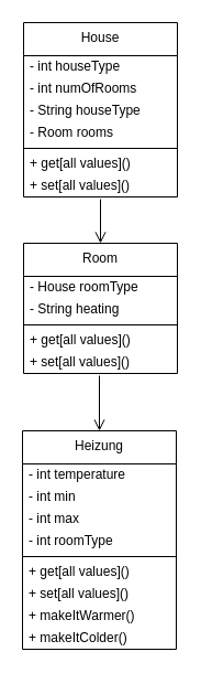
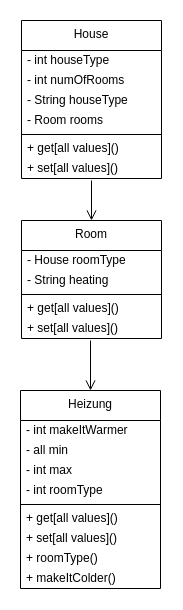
  <mxCell id="0" />
  <mxCell id="1" parent="0" />
  <mxCell id="2" value="Heizung" style="swimlane;fontStyle=0;align=center;verticalAlign=top;childLayout=stackLayout;horizontal=1;startSize=30;horizontalStack=0;resizeParent=1;resizeParentMax=0;resizeLast=0;collapsible=0;marginBottom=0;html=1;whiteSpace=wrap;" vertex="1" parent="1"><mxGeometry x="20" y="390" width="140" height="198" as="geometry" /></mxCell>
- <mxCell id="3" value="- int temperature" style="text;html=1;strokeColor=none;fillColor=none;align=left;verticalAlign=middle;spacingLeft=4;spacingRight=4;overflow=hidden;rotatable=0;points=[[0,0.5],[1,0.5]];portConstraint=eastwest;whiteSpace=wrap;" vertex="1" parent="2"><mxGeometry y="30" width="140" height="20" as="geometry" /></mxCell>
- <mxCell id="4" value="- int min" style="text;html=1;strokeColor=none;fillColor=none;align=left;verticalAlign=middle;spacingLeft=4;spacingRight=4;overflow=hidden;rotatable=0;points=[[0,0.5],[1,0.5]];portConstraint=eastwest;whiteSpace=wrap;" vertex="1" parent="2"><mxGeometry y="50" width="140" height="20" as="geometry" /></mxCell>
+ <mxCell id="3" value="- int makeItWarmer" style="text;html=1;strokeColor=none;fillColor=none;align=left;verticalAlign=middle;spacingLeft=4;spacingRight=4;overflow=hidden;rotatable=0;points=[[0,0.5],[1,0.5]];portConstraint=eastwest;whiteSpace=wrap;" vertex="1" parent="2"><mxGeometry y="30" width="140" height="20" as="geometry" /></mxCell>
+ <mxCell id="4" value="- all min" style="text;html=1;strokeColor=none;fillColor=none;align=left;verticalAlign=middle;spacingLeft=4;spacingRight=4;overflow=hidden;rotatable=0;points=[[0,0.5],[1,0.5]];portConstraint=eastwest;whiteSpace=wrap;" vertex="1" parent="2"><mxGeometry y="50" width="140" height="20" as="geometry" /></mxCell>
  <mxCell id="5" value="- int max" style="text;html=1;strokeColor=none;fillColor=none;align=left;verticalAlign=middle;spacingLeft=4;spacingRight=4;overflow=hidden;rotatable=0;points=[[0,0.5],[1,0.5]];portConstraint=eastwest;whiteSpace=wrap;" vertex="1" parent="2"><mxGeometry y="70" width="140" height="20" as="geometry" /></mxCell>
  <mxCell id="6" value="- int roomType" style="text;html=1;strokeColor=none;fillColor=none;align=left;verticalAlign=middle;spacingLeft=4;spacingRight=4;overflow=hidden;rotatable=0;points=[[0,0.5],[1,0.5]];portConstraint=eastwest;whiteSpace=wrap;" vertex="1" parent="2"><mxGeometry y="90" width="140" height="20" as="geometry" /></mxCell>
  <mxCell id="7" value="" style="line;strokeWidth=1;fillColor=none;align=left;verticalAlign=middle;spacingTop=-1;spacingLeft=3;spacingRight=3;rotatable=0;labelPosition=right;points=[];portConstraint=eastwest;" vertex="1" parent="2"><mxGeometry y="110" width="140" height="8" as="geometry" /></mxCell>
  <mxCell id="8" value="+ get[all values]()" style="text;html=1;strokeColor=none;fillColor=none;align=left;verticalAlign=middle;spacingLeft=4;spacingRight=4;overflow=hidden;rotatable=0;points=[[0,0.5],[1,0.5]];portConstraint=eastwest;whiteSpace=wrap;" vertex="1" parent="2"><mxGeometry y="118" width="140" height="20" as="geometry" /></mxCell>
  <mxCell id="9" value="+ set[all values]()" style="text;html=1;strokeColor=none;fillColor=none;align=left;verticalAlign=middle;spacingLeft=4;spacingRight=4;overflow=hidden;rotatable=0;points=[[0,0.5],[1,0.5]];portConstraint=eastwest;whiteSpace=wrap;" vertex="1" parent="2"><mxGeometry y="138" width="140" height="20" as="geometry" /></mxCell>
- <mxCell id="10" value="+ makeItWarmer()" style="text;html=1;strokeColor=none;fillColor=none;align=left;verticalAlign=middle;spacingLeft=4;spacingRight=4;overflow=hidden;rotatable=0;points=[[0,0.5],[1,0.5]];portConstraint=eastwest;whiteSpace=wrap;" vertex="1" parent="2"><mxGeometry y="158" width="140" height="20" as="geometry" /></mxCell>
+ <mxCell id="10" value="+ roomType()" style="text;html=1;strokeColor=none;fillColor=none;align=left;verticalAlign=middle;spacingLeft=4;spacingRight=4;overflow=hidden;rotatable=0;points=[[0,0.5],[1,0.5]];portConstraint=eastwest;whiteSpace=wrap;" vertex="1" parent="2"><mxGeometry y="158" width="140" height="20" as="geometry" /></mxCell>
  <mxCell id="11" value="+ makeItColder()" style="text;html=1;strokeColor=none;fillColor=none;align=left;verticalAlign=middle;spacingLeft=4;spacingRight=4;overflow=hidden;rotatable=0;points=[[0,0.5],[1,0.5]];portConstraint=eastwest;whiteSpace=wrap;" vertex="1" parent="2"><mxGeometry y="178" width="140" height="20" as="geometry" /></mxCell>
  <mxCell id="12" value="House" style="swimlane;fontStyle=0;align=center;verticalAlign=top;childLayout=stackLayout;horizontal=1;startSize=30;horizontalStack=0;resizeParent=1;resizeParentMax=0;resizeLast=0;collapsible=0;marginBottom=0;html=1;whiteSpace=wrap;" vertex="1" parent="1"><mxGeometry x="21" y="20" width="140" height="158" as="geometry" /></mxCell>
  <mxCell id="13" value="- int houseType" style="text;html=1;strokeColor=none;fillColor=none;align=left;verticalAlign=middle;spacingLeft=4;spacingRight=4;overflow=hidden;rotatable=0;points=[[0,0.5],[1,0.5]];portConstraint=eastwest;whiteSpace=wrap;" vertex="1" parent="12"><mxGeometry y="30" width="140" height="20" as="geometry" /></mxCell>
  <mxCell id="14" value="- int numOfRooms" style="text;html=1;strokeColor=none;fillColor=none;align=left;verticalAlign=middle;spacingLeft=4;spacingRight=4;overflow=hidden;rotatable=0;points=[[0,0.5],[1,0.5]];portConstraint=eastwest;whiteSpace=wrap;" vertex="1" parent="12"><mxGeometry y="50" width="140" height="20" as="geometry" /></mxCell>
  <mxCell id="15" value="- String houseType" style="text;html=1;strokeColor=none;fillColor=none;align=left;verticalAlign=middle;spacingLeft=4;spacingRight=4;overflow=hidden;rotatable=0;points=[[0,0.5],[1,0.5]];portConstraint=eastwest;whiteSpace=wrap;" vertex="1" parent="12"><mxGeometry y="70" width="140" height="20" as="geometry" /></mxCell>
  <mxCell id="16" value="- Room rooms" style="text;html=1;strokeColor=none;fillColor=none;align=left;verticalAlign=middle;spacingLeft=4;spacingRight=4;overflow=hidden;rotatable=0;points=[[0,0.5],[1,0.5]];portConstraint=eastwest;whiteSpace=wrap;" vertex="1" parent="12"><mxGeometry y="90" width="140" height="20" as="geometry" /></mxCell>
  <mxCell id="17" value="" style="line;strokeWidth=1;fillColor=none;align=left;verticalAlign=middle;spacingTop=-1;spacingLeft=3;spacingRight=3;rotatable=0;labelPosition=right;points=[];portConstraint=eastwest;" vertex="1" parent="12"><mxGeometry y="110" width="140" height="8" as="geometry" /></mxCell>
  <mxCell id="18" value="+ get[all values]()" style="text;html=1;strokeColor=none;fillColor=none;align=left;verticalAlign=middle;spacingLeft=4;spacingRight=4;overflow=hidden;rotatable=0;points=[[0,0.5],[1,0.5]];portConstraint=eastwest;whiteSpace=wrap;" vertex="1" parent="12"><mxGeometry y="118" width="140" height="20" as="geometry" /></mxCell>
  <mxCell id="19" value="+ set[all values]()" style="text;html=1;strokeColor=none;fillColor=none;align=left;verticalAlign=middle;spacingLeft=4;spacingRight=4;overflow=hidden;rotatable=0;points=[[0,0.5],[1,0.5]];portConstraint=eastwest;whiteSpace=wrap;" vertex="1" parent="12"><mxGeometry y="138" width="140" height="20" as="geometry" /></mxCell>
  <mxCell id="20" value="Room" style="swimlane;fontStyle=0;align=center;verticalAlign=top;childLayout=stackLayout;horizontal=1;startSize=30;horizontalStack=0;resizeParent=1;resizeParentMax=0;resizeLast=0;collapsible=0;marginBottom=0;html=1;whiteSpace=wrap;" vertex="1" parent="1"><mxGeometry x="21" y="220" width="140" height="118" as="geometry" /></mxCell>
  <mxCell id="21" value="- House roomType" style="text;html=1;strokeColor=none;fillColor=none;align=left;verticalAlign=middle;spacingLeft=4;spacingRight=4;overflow=hidden;rotatable=0;points=[[0,0.5],[1,0.5]];portConstraint=eastwest;whiteSpace=wrap;" vertex="1" parent="20"><mxGeometry y="30" width="140" height="20" as="geometry" /></mxCell>
  <mxCell id="22" value="- String heating" style="text;html=1;strokeColor=none;fillColor=none;align=left;verticalAlign=middle;spacingLeft=4;spacingRight=4;overflow=hidden;rotatable=0;points=[[0,0.5],[1,0.5]];portConstraint=eastwest;whiteSpace=wrap;" vertex="1" parent="20"><mxGeometry y="50" width="140" height="20" as="geometry" /></mxCell>
  <mxCell id="23" value="" style="line;strokeWidth=1;fillColor=none;align=left;verticalAlign=middle;spacingTop=-1;spacingLeft=3;spacingRight=3;rotatable=0;labelPosition=right;points=[];portConstraint=eastwest;" vertex="1" parent="20"><mxGeometry y="70" width="140" height="8" as="geometry" /></mxCell>
  <mxCell id="24" value="+ get[all values]()" style="text;html=1;strokeColor=none;fillColor=none;align=left;verticalAlign=middle;spacingLeft=4;spacingRight=4;overflow=hidden;rotatable=0;points=[[0,0.5],[1,0.5]];portConstraint=eastwest;whiteSpace=wrap;" vertex="1" parent="20"><mxGeometry y="78" width="140" height="20" as="geometry" /></mxCell>
  <mxCell id="25" value="+ set[all values]()" style="text;html=1;strokeColor=none;fillColor=none;align=left;verticalAlign=middle;spacingLeft=4;spacingRight=4;overflow=hidden;rotatable=0;points=[[0,0.5],[1,0.5]];portConstraint=eastwest;whiteSpace=wrap;" vertex="1" parent="20"><mxGeometry y="98" width="140" height="20" as="geometry" /></mxCell>
  <mxCell id="26" value="" style="endArrow=open;startArrow=none;endFill=0;startFill=0;endSize=8;html=1;verticalAlign=bottom;labelBackgroundColor=none;strokeWidth=1;rounded=0;entryX=0.5;entryY=0;entryDx=0;entryDy=0;" edge="1" parent="1" target="20"><mxGeometry width="160" relative="1" as="geometry"><mxPoint x="91" y="180" as="sourcePoint" /><mxPoint x="267" y="260" as="targetPoint" /></mxGeometry></mxCell>
  <mxCell id="27" value="" style="endArrow=open;startArrow=none;endFill=0;startFill=0;endSize=8;html=1;verticalAlign=bottom;labelBackgroundColor=none;strokeWidth=1;rounded=0;entryX=0.5;entryY=0;entryDx=0;entryDy=0;" edge="1" parent="1" target="2"><mxGeometry width="160" relative="1" as="geometry"><mxPoint x="90" y="340" as="sourcePoint" /><mxPoint x="267" y="370" as="targetPoint" /></mxGeometry></mxCell>
